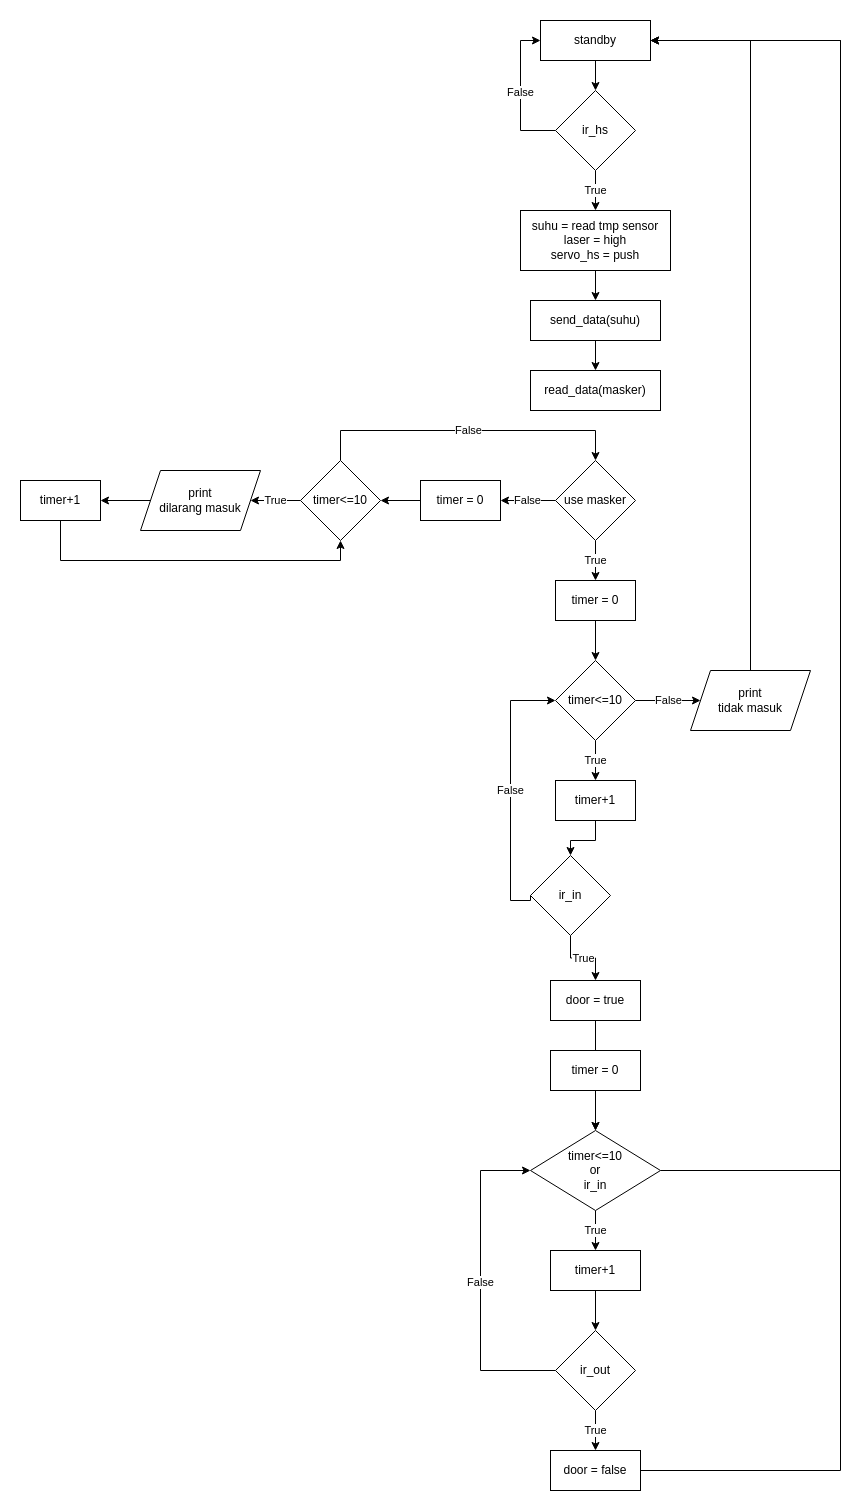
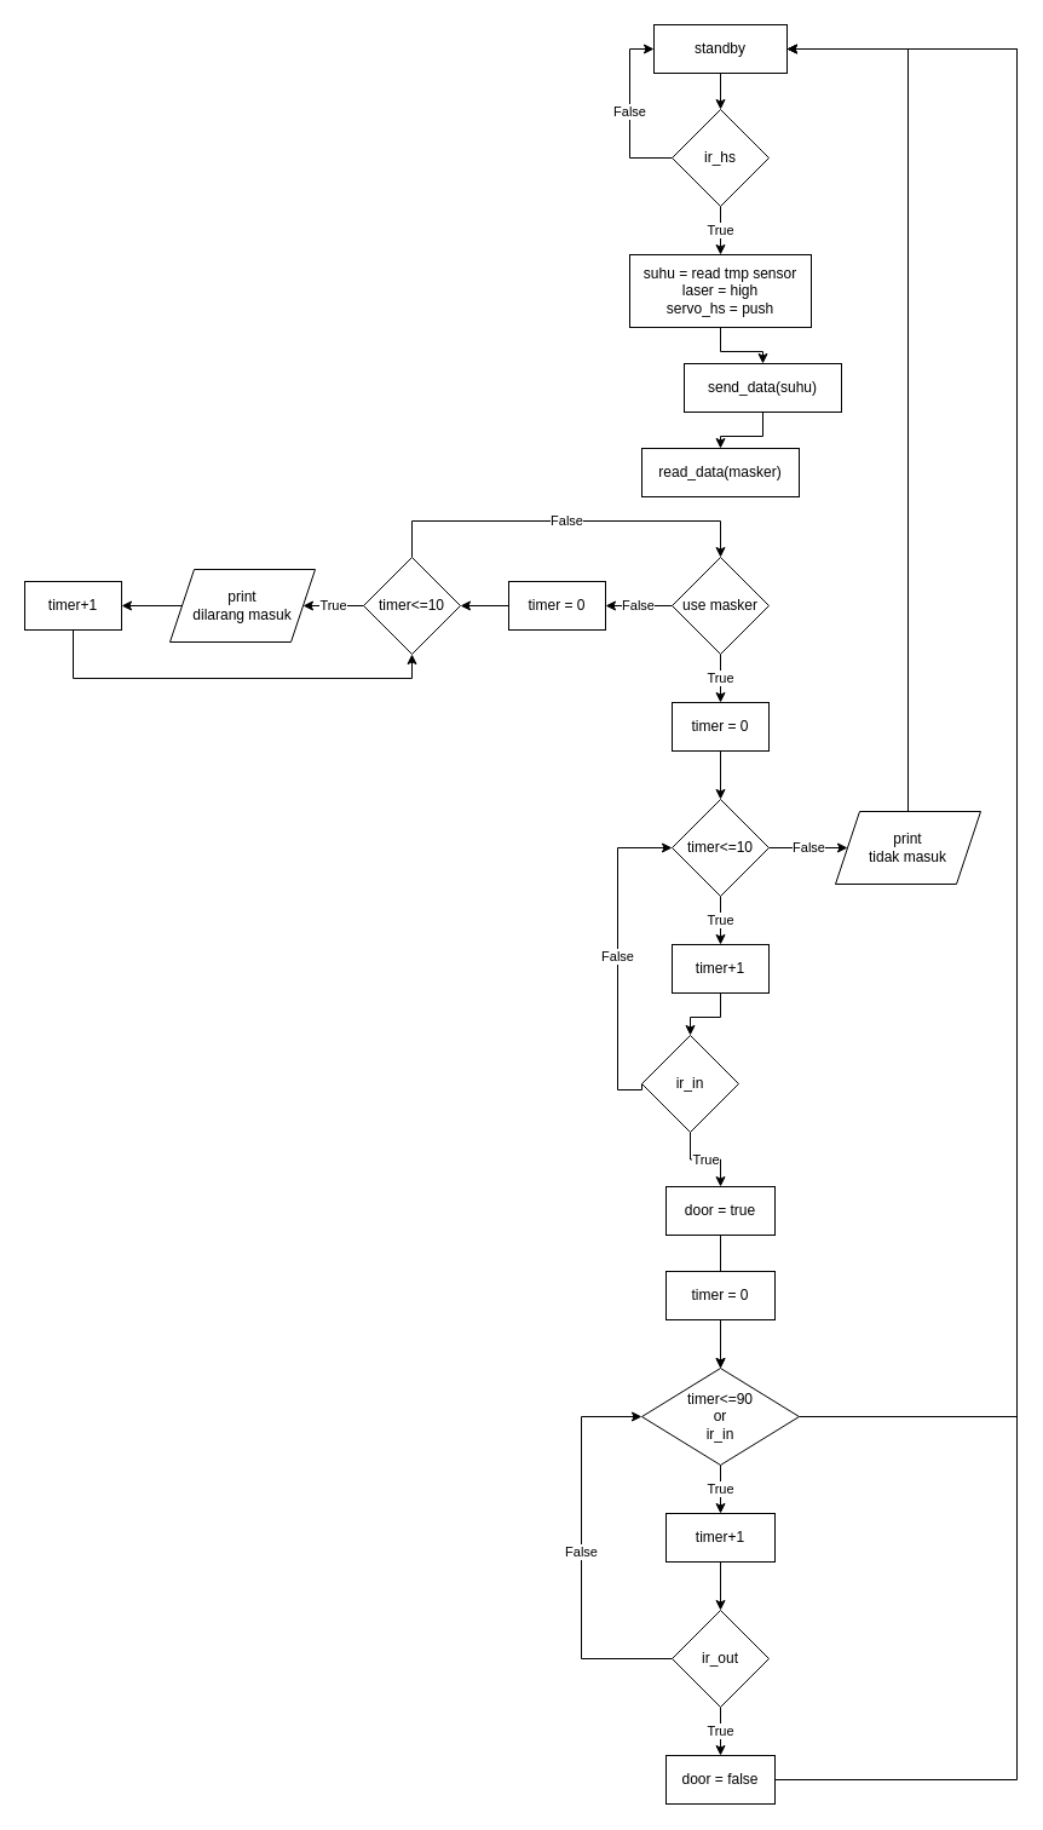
  <mxCell id="0" />
  <mxCell id="1" parent="0" />
  <mxCell id="2" style="edgeStyle=orthogonalEdgeStyle;rounded=0;orthogonalLoop=1;jettySize=auto;html=1;exitX=0.5;exitY=1;exitDx=0;exitDy=0;entryX=0.5;entryY=0;entryDx=0;entryDy=0;" edge="1" parent="1" source="3" target="6"><mxGeometry relative="1" as="geometry" /></mxCell>
  <mxCell id="3" value="standby" style="rounded=0;whiteSpace=wrap;html=1;" vertex="1" parent="1"><mxGeometry x="540" y="20" width="110" height="40" as="geometry" /></mxCell>
  <mxCell id="4" value="True" style="edgeStyle=orthogonalEdgeStyle;rounded=0;orthogonalLoop=1;jettySize=auto;html=1;exitX=0.5;exitY=1;exitDx=0;exitDy=0;entryX=0.5;entryY=0;entryDx=0;entryDy=0;" edge="1" parent="1" source="6" target="8"><mxGeometry relative="1" as="geometry" /></mxCell>
  <mxCell id="5" value="False" style="edgeStyle=orthogonalEdgeStyle;rounded=0;orthogonalLoop=1;jettySize=auto;html=1;exitX=0;exitY=0.5;exitDx=0;exitDy=0;entryX=0;entryY=0.5;entryDx=0;entryDy=0;" edge="1" parent="1" source="6" target="3"><mxGeometry relative="1" as="geometry" /></mxCell>
  <mxCell id="6" value="ir_hs" style="rhombus;whiteSpace=wrap;html=1;" vertex="1" parent="1"><mxGeometry x="555" y="90" width="80" height="80" as="geometry" /></mxCell>
  <mxCell id="7" style="edgeStyle=orthogonalEdgeStyle;rounded=0;orthogonalLoop=1;jettySize=auto;html=1;exitX=0.5;exitY=1;exitDx=0;exitDy=0;entryX=0.5;entryY=0;entryDx=0;entryDy=0;" edge="1" parent="1" source="8" target="10"><mxGeometry relative="1" as="geometry" /></mxCell>
  <mxCell id="8" value="suhu = read tmp sensor&lt;br&gt;laser = high&lt;br&gt;servo_hs = push" style="rounded=0;whiteSpace=wrap;html=1;" vertex="1" parent="1"><mxGeometry x="520" y="210" width="150" height="60" as="geometry" /></mxCell>
  <mxCell id="9" value="" style="edgeStyle=orthogonalEdgeStyle;rounded=0;orthogonalLoop=1;jettySize=auto;html=1;" edge="1" parent="1" source="10" target="11"><mxGeometry relative="1" as="geometry" /></mxCell>
- <mxCell id="10" value="send_data(suhu)" style="rounded=0;whiteSpace=wrap;html=1;" vertex="1" parent="1"><mxGeometry x="530" y="300" width="130" height="40" as="geometry" /></mxCell>
+ <mxCell id="10" value="send_data(suhu)" style="rounded=0;whiteSpace=wrap;html=1;" vertex="1" parent="1"><mxGeometry x="565" y="300" width="130" height="40" as="geometry" /></mxCell>
  <mxCell id="11" value="read_data(masker)" style="rounded=0;whiteSpace=wrap;html=1;" vertex="1" parent="1"><mxGeometry x="530" y="370" width="130" height="40" as="geometry" /></mxCell>
  <mxCell id="12" value="False" style="edgeStyle=orthogonalEdgeStyle;rounded=0;orthogonalLoop=1;jettySize=auto;html=1;" edge="1" parent="1" source="14" target="21"><mxGeometry relative="1" as="geometry" /></mxCell>
  <mxCell id="13" value="True" style="edgeStyle=orthogonalEdgeStyle;rounded=0;orthogonalLoop=1;jettySize=auto;html=1;" edge="1" parent="1" source="14" target="30"><mxGeometry relative="1" as="geometry" /></mxCell>
  <mxCell id="14" value="use masker" style="rhombus;whiteSpace=wrap;html=1;" vertex="1" parent="1"><mxGeometry x="555" y="460" width="80" height="80" as="geometry" /></mxCell>
  <mxCell id="15" value="True" style="edgeStyle=orthogonalEdgeStyle;rounded=0;orthogonalLoop=1;jettySize=auto;html=1;" edge="1" parent="1" source="17" target="28"><mxGeometry relative="1" as="geometry" /></mxCell>
  <mxCell id="16" value="False" style="edgeStyle=orthogonalEdgeStyle;rounded=0;orthogonalLoop=1;jettySize=auto;html=1;exitX=0;exitY=0.5;exitDx=0;exitDy=0;entryX=0;entryY=0.5;entryDx=0;entryDy=0;" edge="1" parent="1" source="17" target="33"><mxGeometry relative="1" as="geometry"><Array as="points"><mxPoint x="510" y="900" /><mxPoint x="510" y="700" /></Array></mxGeometry></mxCell>
  <mxCell id="17" value="ir_in" style="rhombus;whiteSpace=wrap;html=1;" vertex="1" parent="1"><mxGeometry x="530" y="855" width="80" height="80" as="geometry" /></mxCell>
  <mxCell id="18" value="" style="edgeStyle=orthogonalEdgeStyle;rounded=0;orthogonalLoop=1;jettySize=auto;html=1;" edge="1" parent="1" source="19" target="23"><mxGeometry relative="1" as="geometry" /></mxCell>
  <mxCell id="19" value="print&lt;br&gt;dilarang masuk" style="shape=parallelogram;perimeter=parallelogramPerimeter;whiteSpace=wrap;html=1;fixedSize=1;" vertex="1" parent="1"><mxGeometry x="140" y="470" width="120" height="60" as="geometry" /></mxCell>
  <mxCell id="20" value="" style="edgeStyle=orthogonalEdgeStyle;rounded=0;orthogonalLoop=1;jettySize=auto;html=1;" edge="1" parent="1" source="21" target="26"><mxGeometry relative="1" as="geometry" /></mxCell>
  <mxCell id="21" value="timer = 0" style="rounded=0;whiteSpace=wrap;html=1;" vertex="1" parent="1"><mxGeometry x="420" y="480" width="80" height="40" as="geometry" /></mxCell>
  <mxCell id="22" style="edgeStyle=orthogonalEdgeStyle;rounded=0;orthogonalLoop=1;jettySize=auto;html=1;exitX=0.5;exitY=1;exitDx=0;exitDy=0;entryX=0.5;entryY=1;entryDx=0;entryDy=0;" edge="1" parent="1" source="23" target="26"><mxGeometry relative="1" as="geometry"><Array as="points"><mxPoint x="60" y="560" /><mxPoint x="340" y="560" /></Array></mxGeometry></mxCell>
  <mxCell id="23" value="timer+1" style="rounded=0;whiteSpace=wrap;html=1;" vertex="1" parent="1"><mxGeometry x="20" y="480" width="80" height="40" as="geometry" /></mxCell>
  <mxCell id="24" value="True" style="edgeStyle=orthogonalEdgeStyle;rounded=0;orthogonalLoop=1;jettySize=auto;html=1;" edge="1" parent="1" source="26" target="19"><mxGeometry relative="1" as="geometry" /></mxCell>
  <mxCell id="25" value="False" style="edgeStyle=orthogonalEdgeStyle;rounded=0;orthogonalLoop=1;jettySize=auto;html=1;exitX=0.5;exitY=0;exitDx=0;exitDy=0;entryX=0.5;entryY=0;entryDx=0;entryDy=0;" edge="1" parent="1" source="26" target="14"><mxGeometry relative="1" as="geometry"><Array as="points"><mxPoint x="340" y="430" /><mxPoint x="595" y="430" /></Array></mxGeometry></mxCell>
  <mxCell id="26" value="timer&amp;lt;=10" style="rhombus;whiteSpace=wrap;html=1;" vertex="1" parent="1"><mxGeometry x="300" y="460" width="80" height="80" as="geometry" /></mxCell>
  <mxCell id="27" value="" style="edgeStyle=orthogonalEdgeStyle;rounded=0;orthogonalLoop=1;jettySize=auto;html=1;" edge="1" parent="1" source="28" target="43"><mxGeometry relative="1" as="geometry" /></mxCell>
  <mxCell id="28" value="door = true" style="rounded=0;whiteSpace=wrap;html=1;" vertex="1" parent="1"><mxGeometry x="550" y="980" width="90" height="40" as="geometry" /></mxCell>
  <mxCell id="29" value="" style="edgeStyle=orthogonalEdgeStyle;rounded=0;orthogonalLoop=1;jettySize=auto;html=1;" edge="1" parent="1" source="30" target="33"><mxGeometry relative="1" as="geometry" /></mxCell>
  <mxCell id="30" value="timer = 0" style="rounded=0;whiteSpace=wrap;html=1;" vertex="1" parent="1"><mxGeometry x="555" y="580" width="80" height="40" as="geometry" /></mxCell>
  <mxCell id="31" value="False" style="edgeStyle=orthogonalEdgeStyle;rounded=0;orthogonalLoop=1;jettySize=auto;html=1;" edge="1" parent="1" source="33" target="35"><mxGeometry relative="1" as="geometry" /></mxCell>
  <mxCell id="32" value="True" style="edgeStyle=orthogonalEdgeStyle;rounded=0;orthogonalLoop=1;jettySize=auto;html=1;" edge="1" parent="1" source="33" target="45"><mxGeometry relative="1" as="geometry" /></mxCell>
  <mxCell id="33" value="timer&amp;lt;=10" style="rhombus;whiteSpace=wrap;html=1;" vertex="1" parent="1"><mxGeometry x="555" y="660" width="80" height="80" as="geometry" /></mxCell>
  <mxCell id="34" style="edgeStyle=orthogonalEdgeStyle;rounded=0;orthogonalLoop=1;jettySize=auto;html=1;exitX=0.5;exitY=0;exitDx=0;exitDy=0;entryX=1;entryY=0.5;entryDx=0;entryDy=0;" edge="1" parent="1" source="35" target="3"><mxGeometry relative="1" as="geometry" /></mxCell>
  <mxCell id="35" value="print&lt;br&gt;tidak masuk" style="shape=parallelogram;perimeter=parallelogramPerimeter;whiteSpace=wrap;html=1;fixedSize=1;" vertex="1" parent="1"><mxGeometry x="690" y="670" width="120" height="60" as="geometry" /></mxCell>
  <mxCell id="36" value="True" style="edgeStyle=orthogonalEdgeStyle;rounded=0;orthogonalLoop=1;jettySize=auto;html=1;" edge="1" parent="1" source="38" target="49"><mxGeometry relative="1" as="geometry" /></mxCell>
  <mxCell id="37" value="False" style="edgeStyle=orthogonalEdgeStyle;rounded=0;orthogonalLoop=1;jettySize=auto;html=1;exitX=0;exitY=0.5;exitDx=0;exitDy=0;entryX=0;entryY=0.5;entryDx=0;entryDy=0;" edge="1" parent="1" source="38" target="43"><mxGeometry relative="1" as="geometry"><Array as="points"><mxPoint x="480" y="1370" /><mxPoint x="480" y="1170" /></Array></mxGeometry></mxCell>
  <mxCell id="38" value="ir_out" style="rhombus;whiteSpace=wrap;html=1;" vertex="1" parent="1"><mxGeometry x="555" y="1330" width="80" height="80" as="geometry" /></mxCell>
  <mxCell id="39" value="" style="edgeStyle=orthogonalEdgeStyle;rounded=0;orthogonalLoop=1;jettySize=auto;html=1;" edge="1" parent="1" source="40" target="43"><mxGeometry relative="1" as="geometry" /></mxCell>
  <mxCell id="40" value="timer = 0" style="rounded=0;whiteSpace=wrap;html=1;" vertex="1" parent="1"><mxGeometry x="550" y="1050" width="90" height="40" as="geometry" /></mxCell>
  <mxCell id="41" value="True" style="edgeStyle=orthogonalEdgeStyle;rounded=0;orthogonalLoop=1;jettySize=auto;html=1;" edge="1" parent="1" source="43" target="47"><mxGeometry relative="1" as="geometry" /></mxCell>
  <mxCell id="42" style="edgeStyle=orthogonalEdgeStyle;rounded=0;orthogonalLoop=1;jettySize=auto;html=1;exitX=1;exitY=0.5;exitDx=0;exitDy=0;entryX=1;entryY=0.5;entryDx=0;entryDy=0;" edge="1" parent="1" source="43" target="3"><mxGeometry relative="1" as="geometry"><Array as="points"><mxPoint x="840" y="1170" /><mxPoint x="840" y="40" /></Array></mxGeometry></mxCell>
- <mxCell id="43" value="timer&amp;lt;=10&lt;br&gt;or&lt;br&gt;ir_in" style="rhombus;whiteSpace=wrap;html=1;" vertex="1" parent="1"><mxGeometry x="530" y="1130" width="130" height="80" as="geometry" /></mxCell>
+ <mxCell id="43" value="timer&amp;lt;=90&lt;br&gt;or&lt;br&gt;ir_in" style="rhombus;whiteSpace=wrap;html=1;" vertex="1" parent="1"><mxGeometry x="530" y="1130" width="130" height="80" as="geometry" /></mxCell>
  <mxCell id="44" value="" style="edgeStyle=orthogonalEdgeStyle;rounded=0;orthogonalLoop=1;jettySize=auto;html=1;" edge="1" parent="1" source="45" target="17"><mxGeometry relative="1" as="geometry" /></mxCell>
  <mxCell id="45" value="timer+1" style="rounded=0;whiteSpace=wrap;html=1;" vertex="1" parent="1"><mxGeometry x="555" y="780" width="80" height="40" as="geometry" /></mxCell>
  <mxCell id="46" value="" style="edgeStyle=orthogonalEdgeStyle;rounded=0;orthogonalLoop=1;jettySize=auto;html=1;" edge="1" parent="1" source="47" target="38"><mxGeometry relative="1" as="geometry" /></mxCell>
  <mxCell id="47" value="timer+1" style="rounded=0;whiteSpace=wrap;html=1;" vertex="1" parent="1"><mxGeometry x="550" y="1250" width="90" height="40" as="geometry" /></mxCell>
  <mxCell id="48" style="edgeStyle=orthogonalEdgeStyle;rounded=0;orthogonalLoop=1;jettySize=auto;html=1;exitX=1;exitY=0.5;exitDx=0;exitDy=0;entryX=1;entryY=0.5;entryDx=0;entryDy=0;" edge="1" parent="1" source="49" target="3"><mxGeometry relative="1" as="geometry"><Array as="points"><mxPoint x="840" y="1470" /><mxPoint x="840" y="40" /></Array></mxGeometry></mxCell>
  <mxCell id="49" value="door = false" style="rounded=0;whiteSpace=wrap;html=1;" vertex="1" parent="1"><mxGeometry x="550" y="1450" width="90" height="40" as="geometry" /></mxCell>
